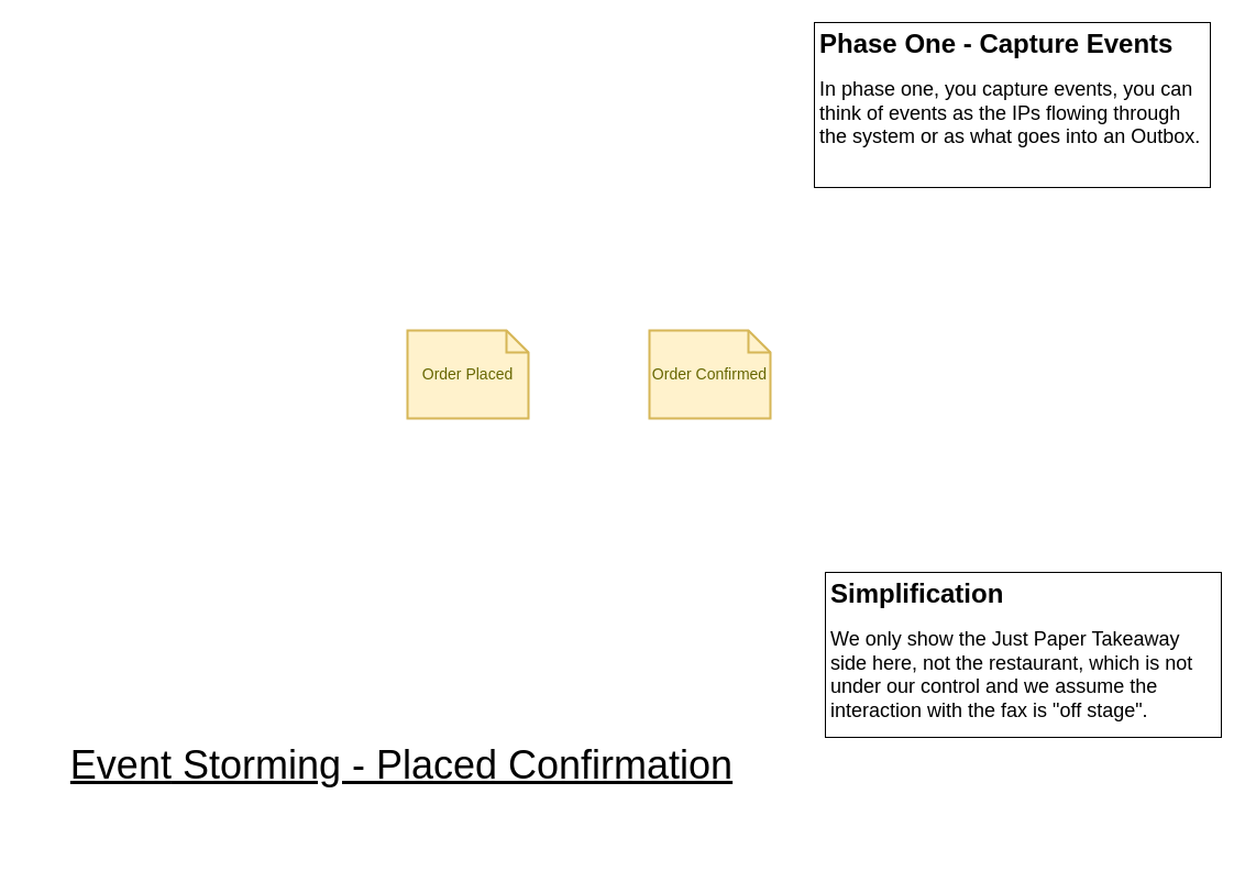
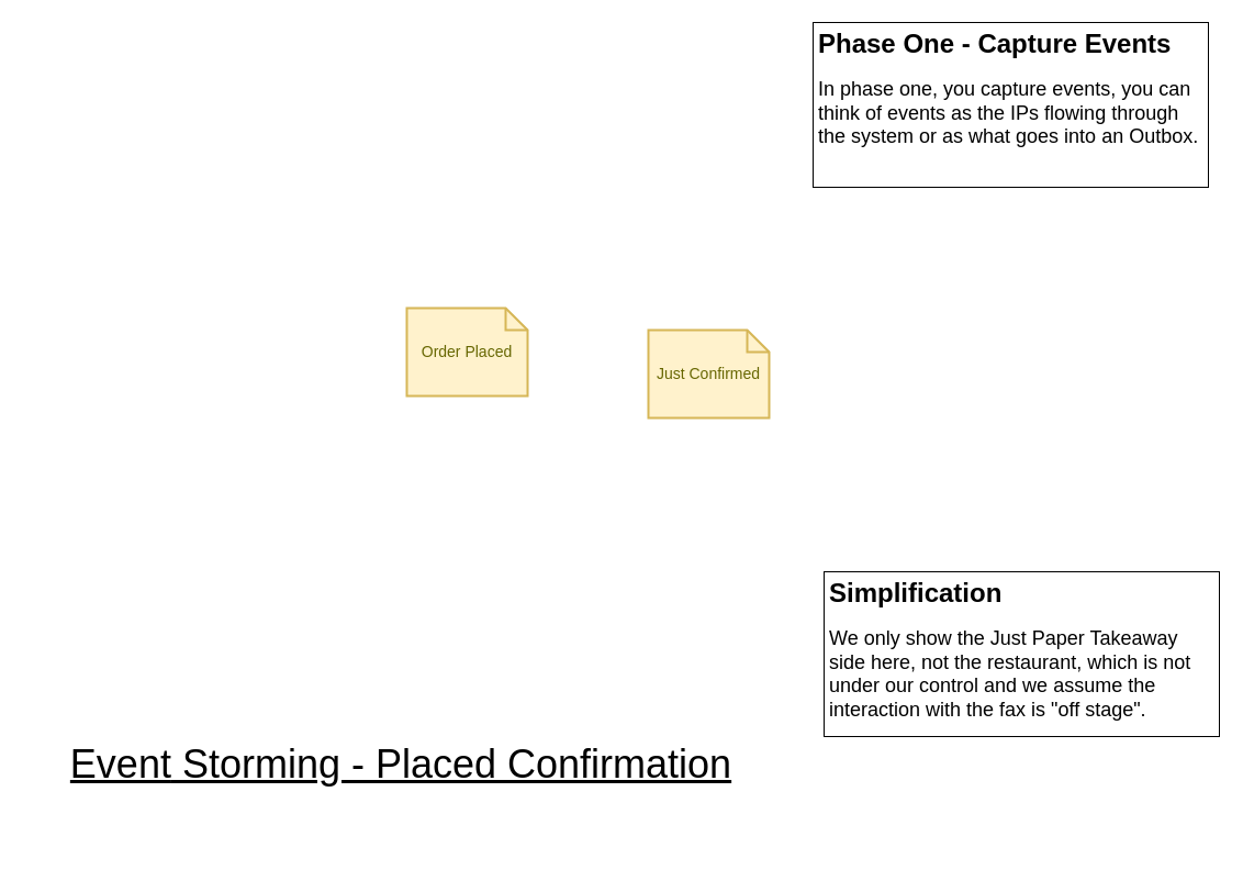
  <mxCell id="0" />
  <mxCell id="1" parent="0" />
- <mxCell id="2" value="Order Placed" style="shape=note;strokeWidth=2;fontSize=14;size=20;whiteSpace=wrap;html=1;fillColor=#fff2cc;strokeColor=#d6b656;fontColor=#666600;" parent="1" vertex="1"><mxGeometry x="370" y="300" width="110.0" height="80" as="geometry" /></mxCell>
+ <mxCell id="2" value="Order Placed" style="shape=note;strokeWidth=2;fontSize=14;size=20;whiteSpace=wrap;html=1;fillColor=#fff2cc;strokeColor=#d6b656;fontColor=#666600;" parent="1" vertex="1"><mxGeometry x="370" y="280" width="110.0" height="80" as="geometry" /></mxCell>
  <mxCell id="3" value="&lt;font style=&quot;font-size: 36px&quot;&gt;&lt;u&gt;&lt;font style=&quot;font-size: 36px&quot;&gt;Event&lt;/font&gt; Storming - Placed Confirmation&lt;/u&gt;&lt;/font&gt;" style="text;html=1;strokeColor=none;fillColor=none;align=center;verticalAlign=middle;whiteSpace=wrap;rounded=0;" parent="1" vertex="1"><mxGeometry x="20" y="610" width="690" height="170" as="geometry" /></mxCell>
  <mxCell id="4" value="&lt;h1&gt;Phase One - Capture Events&lt;/h1&gt;&lt;p&gt;&lt;span style=&quot;font-size: 18px&quot;&gt;In phase one, you capture events, you can think of events as the IPs flowing through the system or as what goes into an Outbox.&lt;/span&gt;&lt;/p&gt;" style="text;html=1;strokeColor=default;fillColor=none;spacing=5;spacingTop=-20;whiteSpace=wrap;overflow=hidden;rounded=0;" parent="1" vertex="1"><mxGeometry x="740" y="20" width="360" height="150" as="geometry" /></mxCell>
- <mxCell id="5" value="Order Confirmed" style="shape=note;strokeWidth=2;fontSize=14;size=20;whiteSpace=wrap;html=1;fillColor=#fff2cc;strokeColor=#d6b656;fontColor=#666600;" parent="1" vertex="1"><mxGeometry x="590" y="300" width="110.0" height="80" as="geometry" /></mxCell>
+ <mxCell id="5" value="Just Confirmed" style="shape=note;strokeWidth=2;fontSize=14;size=20;whiteSpace=wrap;html=1;fillColor=#fff2cc;strokeColor=#d6b656;fontColor=#666600;" parent="1" vertex="1"><mxGeometry x="590" y="300" width="110.0" height="80" as="geometry" /></mxCell>
  <mxCell id="6" value="&lt;h1&gt;Simplification&lt;/h1&gt;&lt;p&gt;&lt;span style=&quot;font-size: 18px&quot;&gt;We only show the Just Paper Takeaway side here, not the restaurant, which is not under our control and we assume the interaction with the fax is &quot;off stage&quot;.&lt;/span&gt;&lt;/p&gt;" style="text;html=1;strokeColor=default;fillColor=none;spacing=5;spacingTop=-20;whiteSpace=wrap;overflow=hidden;rounded=0;" parent="1" vertex="1"><mxGeometry x="750" y="520" width="360" height="150" as="geometry" /></mxCell>
